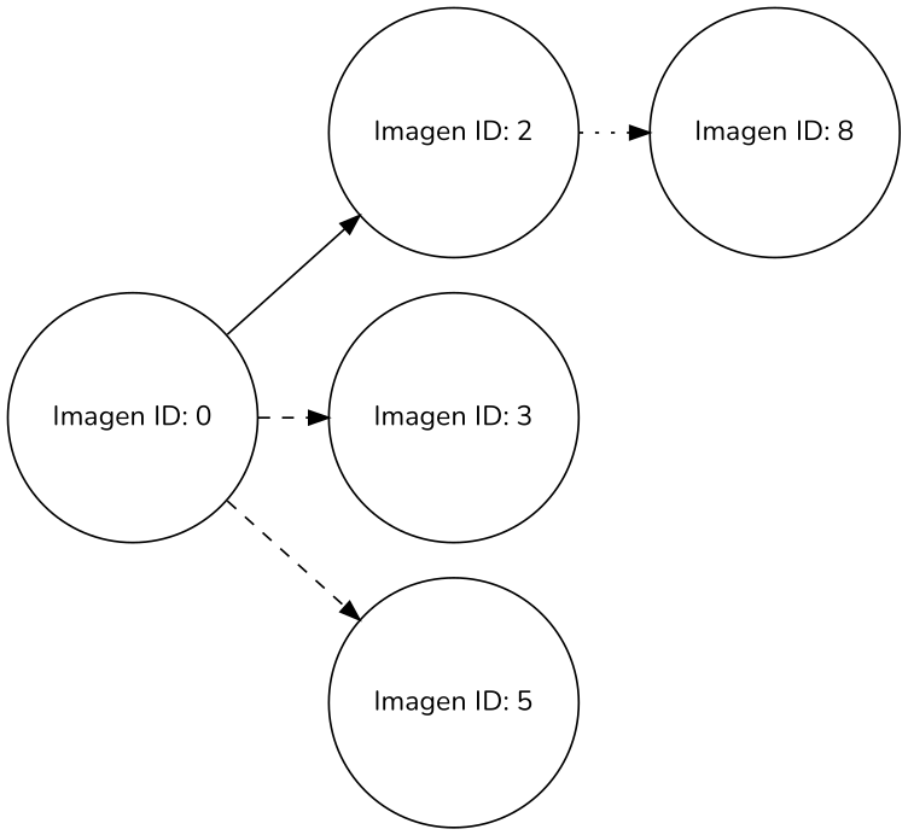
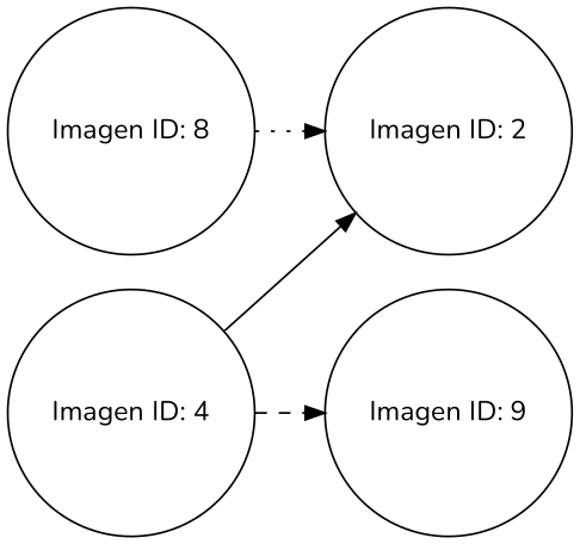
  digraph {
    fontname=Nunito
    rankdir=LR
    node [fontname=Nunito shape=circle]
    edge [fontname=Nunito style=dashed]
    n1 [label="Imagen ID: 2"]
    n2 [label="Imagen ID: 8"]
-   n3 [label="Imagen ID: 0"]
-   n4 [label="Imagen ID: 3"]
-   n5 [label="Imagen ID: 5"]
-   n1 -> n2 [style=dotted]
+   n3 [label="Imagen ID: 4"]
+   n5 [label="Imagen ID: 9"]
+   n2 -> n1 [style=dotted]
    n3 -> n1 [style=solid]
-   n3 -> n4
    n3 -> n5
  }
